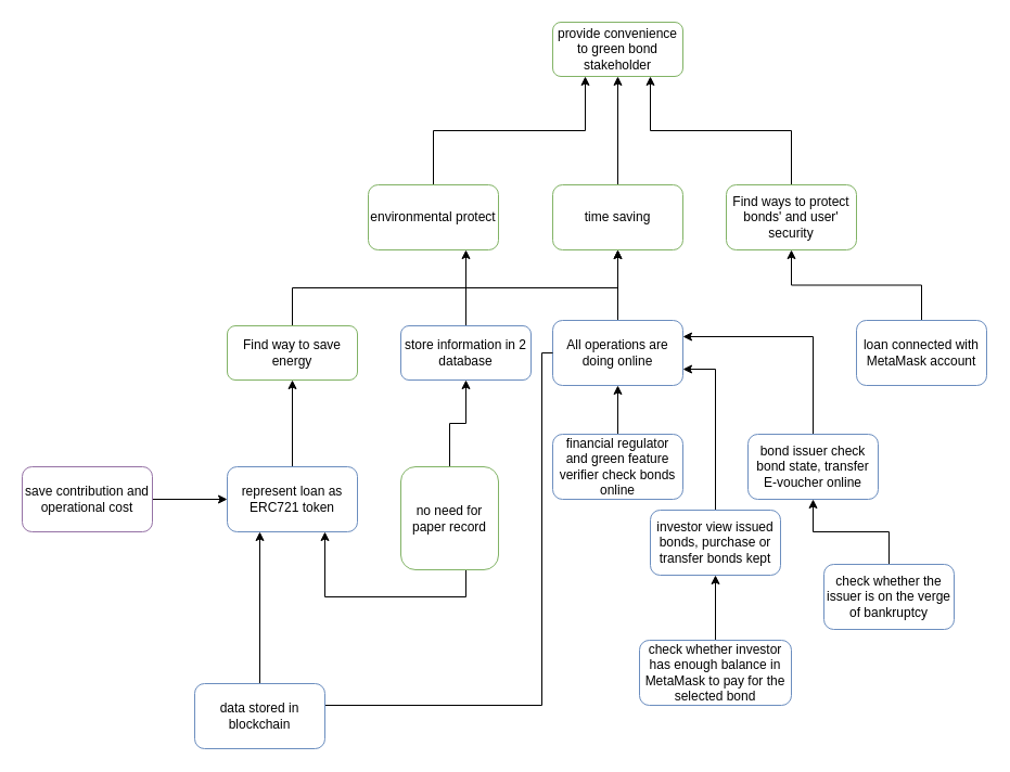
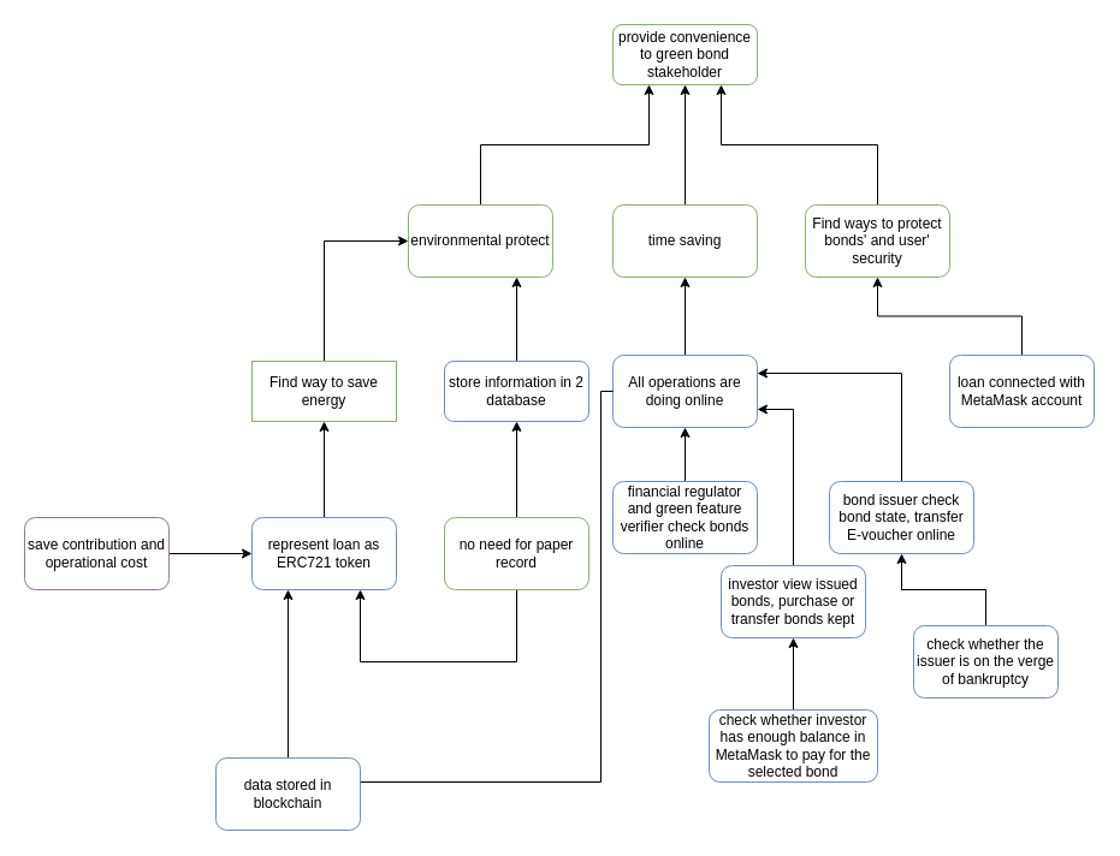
  <mxCell id="0" />
  <mxCell id="1" parent="0" />
  <mxCell id="2" value="provide convenience to green bond stakeholder" style="rounded=1;whiteSpace=wrap;html=1;strokeColor=#82b366;fillColor=none;" vertex="1" parent="1"><mxGeometry x="509" y="20" width="120" height="50" as="geometry" /></mxCell>
  <mxCell id="3" style="edgeStyle=orthogonalEdgeStyle;rounded=0;orthogonalLoop=1;jettySize=auto;html=1;exitX=0.5;exitY=0;exitDx=0;exitDy=0;entryX=0.5;entryY=1;entryDx=0;entryDy=0;" edge="1" parent="1" source="4" target="2"><mxGeometry relative="1" as="geometry" /></mxCell>
  <mxCell id="4" value="time saving" style="rounded=1;whiteSpace=wrap;html=1;strokeColor=#82b366;fillColor=none;" vertex="1" parent="1"><mxGeometry x="509" y="170" width="120" height="60" as="geometry" /></mxCell>
- <mxCell id="5" style="edgeStyle=orthogonalEdgeStyle;rounded=0;orthogonalLoop=1;jettySize=auto;html=1;exitX=0.5;exitY=0;exitDx=0;exitDy=0;" edge="1" parent="1" source="6" target="4"><mxGeometry relative="1" as="geometry" /></mxCell>
- <mxCell id="6" value="Find way to save energy" style="rounded=1;whiteSpace=wrap;html=1;strokeColor=#82b366;fillColor=none;" vertex="1" parent="1"><mxGeometry x="209" y="300" width="120" height="50" as="geometry" /></mxCell>
+ <mxCell id="5" style="edgeStyle=orthogonalEdgeStyle;rounded=0;orthogonalLoop=1;jettySize=auto;html=1;exitX=0.5;exitY=0;exitDx=0;exitDy=0;entryX=0;entryY=0.5;entryDx=0;entryDy=0;" edge="1" parent="1" source="6" target="8"><mxGeometry relative="1" as="geometry" /></mxCell>
+ <mxCell id="6" value="Find way to save energy" style="whiteSpace=wrap;html=1;strokeColor=#82b366;fillColor=none;rounded=0;" vertex="1" parent="1"><mxGeometry x="209" y="300" width="120" height="50" as="geometry" /></mxCell>
  <mxCell id="7" style="edgeStyle=orthogonalEdgeStyle;rounded=0;orthogonalLoop=1;jettySize=auto;html=1;exitX=0.5;exitY=0;exitDx=0;exitDy=0;entryX=0.25;entryY=1;entryDx=0;entryDy=0;" edge="1" parent="1" source="8" target="2"><mxGeometry relative="1" as="geometry" /></mxCell>
  <mxCell id="8" value="environmental protect" style="rounded=1;whiteSpace=wrap;html=1;strokeColor=#82b366;fillColor=none;" vertex="1" parent="1"><mxGeometry x="339" y="170" width="120" height="60" as="geometry" /></mxCell>
  <mxCell id="9" style="edgeStyle=orthogonalEdgeStyle;rounded=0;orthogonalLoop=1;jettySize=auto;html=1;exitX=0.5;exitY=0;exitDx=0;exitDy=0;entryX=0.75;entryY=1;entryDx=0;entryDy=0;" edge="1" parent="1" source="10" target="2"><mxGeometry relative="1" as="geometry" /></mxCell>
  <mxCell id="10" value="Find ways to protect bonds' and user' security" style="rounded=1;whiteSpace=wrap;html=1;strokeColor=#82b366;fillColor=none;" vertex="1" parent="1"><mxGeometry x="669" y="170" width="120" height="60" as="geometry" /></mxCell>
  <mxCell id="11" style="edgeStyle=orthogonalEdgeStyle;rounded=0;orthogonalLoop=1;jettySize=auto;html=1;exitX=0.5;exitY=0;exitDx=0;exitDy=0;entryX=0.75;entryY=1;entryDx=0;entryDy=0;" edge="1" parent="1" source="12" target="8"><mxGeometry relative="1" as="geometry" /></mxCell>
  <mxCell id="12" value="store information in 2 database" style="rounded=1;whiteSpace=wrap;html=1;strokeColor=#6c8ebf;fillColor=none;" vertex="1" parent="1"><mxGeometry x="369" y="300" width="120" height="50" as="geometry" /></mxCell>
  <mxCell id="13" style="edgeStyle=orthogonalEdgeStyle;rounded=0;orthogonalLoop=1;jettySize=auto;html=1;exitX=0.5;exitY=0;exitDx=0;exitDy=0;entryX=0.5;entryY=1;entryDx=0;entryDy=0;" edge="1" parent="1" source="14" target="4"><mxGeometry relative="1" as="geometry" /></mxCell>
  <mxCell id="14" value="All operations are doing online" style="rounded=1;whiteSpace=wrap;html=1;strokeColor=#6c8ebf;fillColor=none;" vertex="1" parent="1"><mxGeometry x="509" y="295" width="120" height="60" as="geometry" /></mxCell>
  <mxCell id="15" style="edgeStyle=orthogonalEdgeStyle;rounded=0;orthogonalLoop=1;jettySize=auto;html=1;exitX=0.5;exitY=0;exitDx=0;exitDy=0;entryX=0.5;entryY=1;entryDx=0;entryDy=0;" edge="1" parent="1" source="17" target="12"><mxGeometry relative="1" as="geometry" /></mxCell>
  <mxCell id="16" style="edgeStyle=orthogonalEdgeStyle;rounded=0;orthogonalLoop=1;jettySize=auto;html=1;exitX=0.5;exitY=1;exitDx=0;exitDy=0;entryX=0.75;entryY=1;entryDx=0;entryDy=0;" edge="1" parent="1" source="17" target="19"><mxGeometry relative="1" as="geometry"><Array as="points"><mxPoint x="429" y="550" /><mxPoint x="299" y="550" /></Array></mxGeometry></mxCell>
- <mxCell id="17" value="no need for paper record" style="rounded=1;whiteSpace=wrap;html=1;strokeColor=#82b366;fillColor=none;" vertex="1" parent="1"><mxGeometry x="369" y="430" width="90" height="95" as="geometry" /></mxCell>
+ <mxCell id="17" value="no need for paper record" style="rounded=1;whiteSpace=wrap;html=1;strokeColor=#82b366;fillColor=none;" vertex="1" parent="1"><mxGeometry x="369" y="430" width="120" height="60" as="geometry" /></mxCell>
  <mxCell id="18" style="edgeStyle=orthogonalEdgeStyle;rounded=0;orthogonalLoop=1;jettySize=auto;html=1;exitX=0.5;exitY=0;exitDx=0;exitDy=0;entryX=0.5;entryY=1;entryDx=0;entryDy=0;" edge="1" parent="1" source="19" target="6"><mxGeometry relative="1" as="geometry" /></mxCell>
  <mxCell id="19" value="represent loan as ERC721 token" style="rounded=1;whiteSpace=wrap;html=1;strokeColor=#6c8ebf;fillColor=none;" vertex="1" parent="1"><mxGeometry x="209" y="430" width="120" height="60" as="geometry" /></mxCell>
  <mxCell id="20" value="" style="edgeStyle=orthogonalEdgeStyle;rounded=0;orthogonalLoop=1;jettySize=auto;html=1;" edge="1" parent="1" source="21" target="19"><mxGeometry relative="1" as="geometry" /></mxCell>
  <mxCell id="21" value="save contribution and operational cost" style="rounded=1;whiteSpace=wrap;html=1;strokeColor=#9673a6;fillColor=none;" vertex="1" parent="1"><mxGeometry x="20" y="430" width="120" height="60" as="geometry" /></mxCell>
  <mxCell id="22" value="" style="edgeStyle=orthogonalEdgeStyle;rounded=0;orthogonalLoop=1;jettySize=auto;html=1;" edge="1" parent="1" source="23" target="14"><mxGeometry relative="1" as="geometry" /></mxCell>
  <mxCell id="23" value="financial regulator and green feature verifier check bonds online" style="rounded=1;whiteSpace=wrap;html=1;strokeColor=#6c8ebf;fillColor=none;" vertex="1" parent="1"><mxGeometry x="509" y="400" width="120" height="60" as="geometry" /></mxCell>
  <mxCell id="24" style="edgeStyle=orthogonalEdgeStyle;rounded=0;orthogonalLoop=1;jettySize=auto;html=1;exitX=0.5;exitY=0;exitDx=0;exitDy=0;entryX=0.25;entryY=1;entryDx=0;entryDy=0;" edge="1" parent="1" source="26" target="19"><mxGeometry relative="1" as="geometry" /></mxCell>
  <mxCell id="25" style="edgeStyle=orthogonalEdgeStyle;rounded=0;orthogonalLoop=1;jettySize=auto;html=1;exitX=1;exitY=0.25;exitDx=0;exitDy=0;entryX=0;entryY=0.5;entryDx=0;entryDy=0;endArrow=none;" edge="1" parent="1" source="26" target="14"><mxGeometry relative="1" as="geometry"><Array as="points"><mxPoint x="299" y="650" /><mxPoint x="499" y="650" /><mxPoint x="499" y="325" /></Array></mxGeometry></mxCell>
  <mxCell id="26" value="data stored in blockchain" style="rounded=1;whiteSpace=wrap;html=1;strokeColor=#6c8ebf;fillColor=none;" vertex="1" parent="1"><mxGeometry x="179" y="630" width="120" height="60" as="geometry" /></mxCell>
  <mxCell id="27" style="edgeStyle=orthogonalEdgeStyle;rounded=0;orthogonalLoop=1;jettySize=auto;html=1;exitX=0.5;exitY=0;exitDx=0;exitDy=0;entryX=1;entryY=0.25;entryDx=0;entryDy=0;" edge="1" parent="1" source="28" target="14"><mxGeometry relative="1" as="geometry" /></mxCell>
  <mxCell id="28" value="bond issuer check bond state, transfer E-voucher online" style="rounded=1;whiteSpace=wrap;html=1;strokeColor=#6c8ebf;fillColor=none;" vertex="1" parent="1"><mxGeometry x="689" y="400" width="120" height="60" as="geometry" /></mxCell>
  <mxCell id="29" style="edgeStyle=orthogonalEdgeStyle;rounded=0;orthogonalLoop=1;jettySize=auto;html=1;exitX=0.5;exitY=0;exitDx=0;exitDy=0;entryX=1;entryY=0.75;entryDx=0;entryDy=0;" edge="1" parent="1" source="30" target="14"><mxGeometry relative="1" as="geometry" /></mxCell>
  <mxCell id="30" value="investor view issued bonds, purchase or transfer bonds kept" style="rounded=1;whiteSpace=wrap;html=1;strokeColor=#6c8ebf;fillColor=none;" vertex="1" parent="1"><mxGeometry x="599" y="470" width="120" height="60" as="geometry" /></mxCell>
  <mxCell id="31" value="" style="edgeStyle=orthogonalEdgeStyle;rounded=0;orthogonalLoop=1;jettySize=auto;html=1;" edge="1" parent="1" source="32" target="30"><mxGeometry relative="1" as="geometry" /></mxCell>
  <mxCell id="32" value="check whether investor has enough balance in MetaMask to pay for the selected bond" style="rounded=1;whiteSpace=wrap;html=1;strokeColor=#6c8ebf;fillColor=none;" vertex="1" parent="1"><mxGeometry x="589" y="590" width="140" height="60" as="geometry" /></mxCell>
  <mxCell id="33" value="" style="edgeStyle=orthogonalEdgeStyle;rounded=0;orthogonalLoop=1;jettySize=auto;html=1;" edge="1" parent="1" source="34" target="28"><mxGeometry relative="1" as="geometry" /></mxCell>
  <mxCell id="34" value="check whether the issuer is on the verge of bankruptcy" style="rounded=1;whiteSpace=wrap;html=1;strokeColor=#6c8ebf;fillColor=none;" vertex="1" parent="1"><mxGeometry x="759" y="520" width="120" height="60" as="geometry" /></mxCell>
  <mxCell id="35" style="edgeStyle=orthogonalEdgeStyle;rounded=0;orthogonalLoop=1;jettySize=auto;html=1;exitX=0.5;exitY=0;exitDx=0;exitDy=0;entryX=0.5;entryY=1;entryDx=0;entryDy=0;" edge="1" parent="1" source="36" target="10"><mxGeometry relative="1" as="geometry" /></mxCell>
  <mxCell id="36" value="loan connected with MetaMask account" style="rounded=1;whiteSpace=wrap;html=1;strokeColor=#6c8ebf;fillColor=none;" vertex="1" parent="1"><mxGeometry x="789" y="295" width="120" height="60" as="geometry" /></mxCell>
